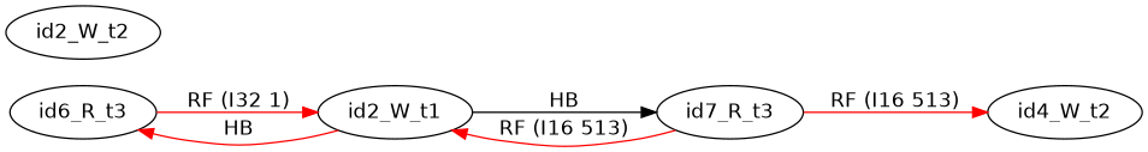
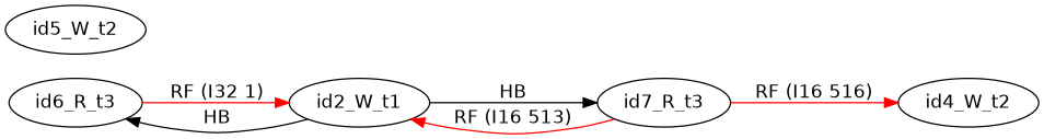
  digraph {
    fontname="DejaVu Sans"
    rankdir=LR
    splines=true
    node [fontname="DejaVu Sans"]
    edge [color=red fontname="DejaVu Sans"]
    id6_R_t3
    id2_W_t1
    id7_R_t3
    id4_W_t2
-   id5_W_t2 [label=id2_W_t2]
+   id5_W_t2
    id6_R_t3 -> id2_W_t1 [label="RF (I32 1)"]
-   id2_W_t1 -> id6_R_t3 [label=HB]
+   id2_W_t1 -> id6_R_t3 [color=black label=HB]
    id2_W_t1 -> id7_R_t3 [color=black label=HB]
    id7_R_t3 -> id2_W_t1 [label="RF (I16 513)"]
-   id7_R_t3 -> id4_W_t2 [label="RF (I16 513)"]
+   id7_R_t3 -> id4_W_t2 [label="RF (I16 516)"]
  }
